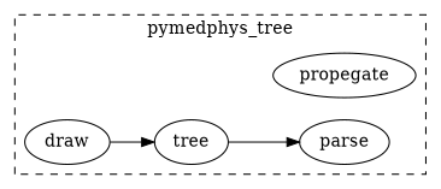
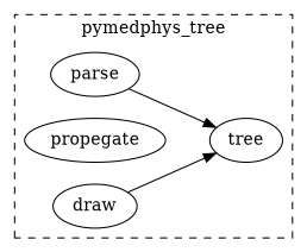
  strict digraph {
    rankdir=LR
    n1 [label=parse]
    n2 [label=propegate]
    n3 [label=tree]
    n4 [label=draw]
    subgraph cluster_1 {
      label=pymedphys_tree
      style=dashed
      subgraph sub_2 {
        label=pymedphys_monomanage
        rank=same
        style=dashed
        n1
        n2
      }
      subgraph sub_3 {
        label=pymedphys_monomanage
        rank=same
        style=dashed
        n3
      }
      subgraph sub_4 {
        label=pymedphys_monomanage
        rank=same
        style=dashed
        n4
      }
    }
-   n3 -> n1
+   n1 -> n3
    n4 -> n3
  }
